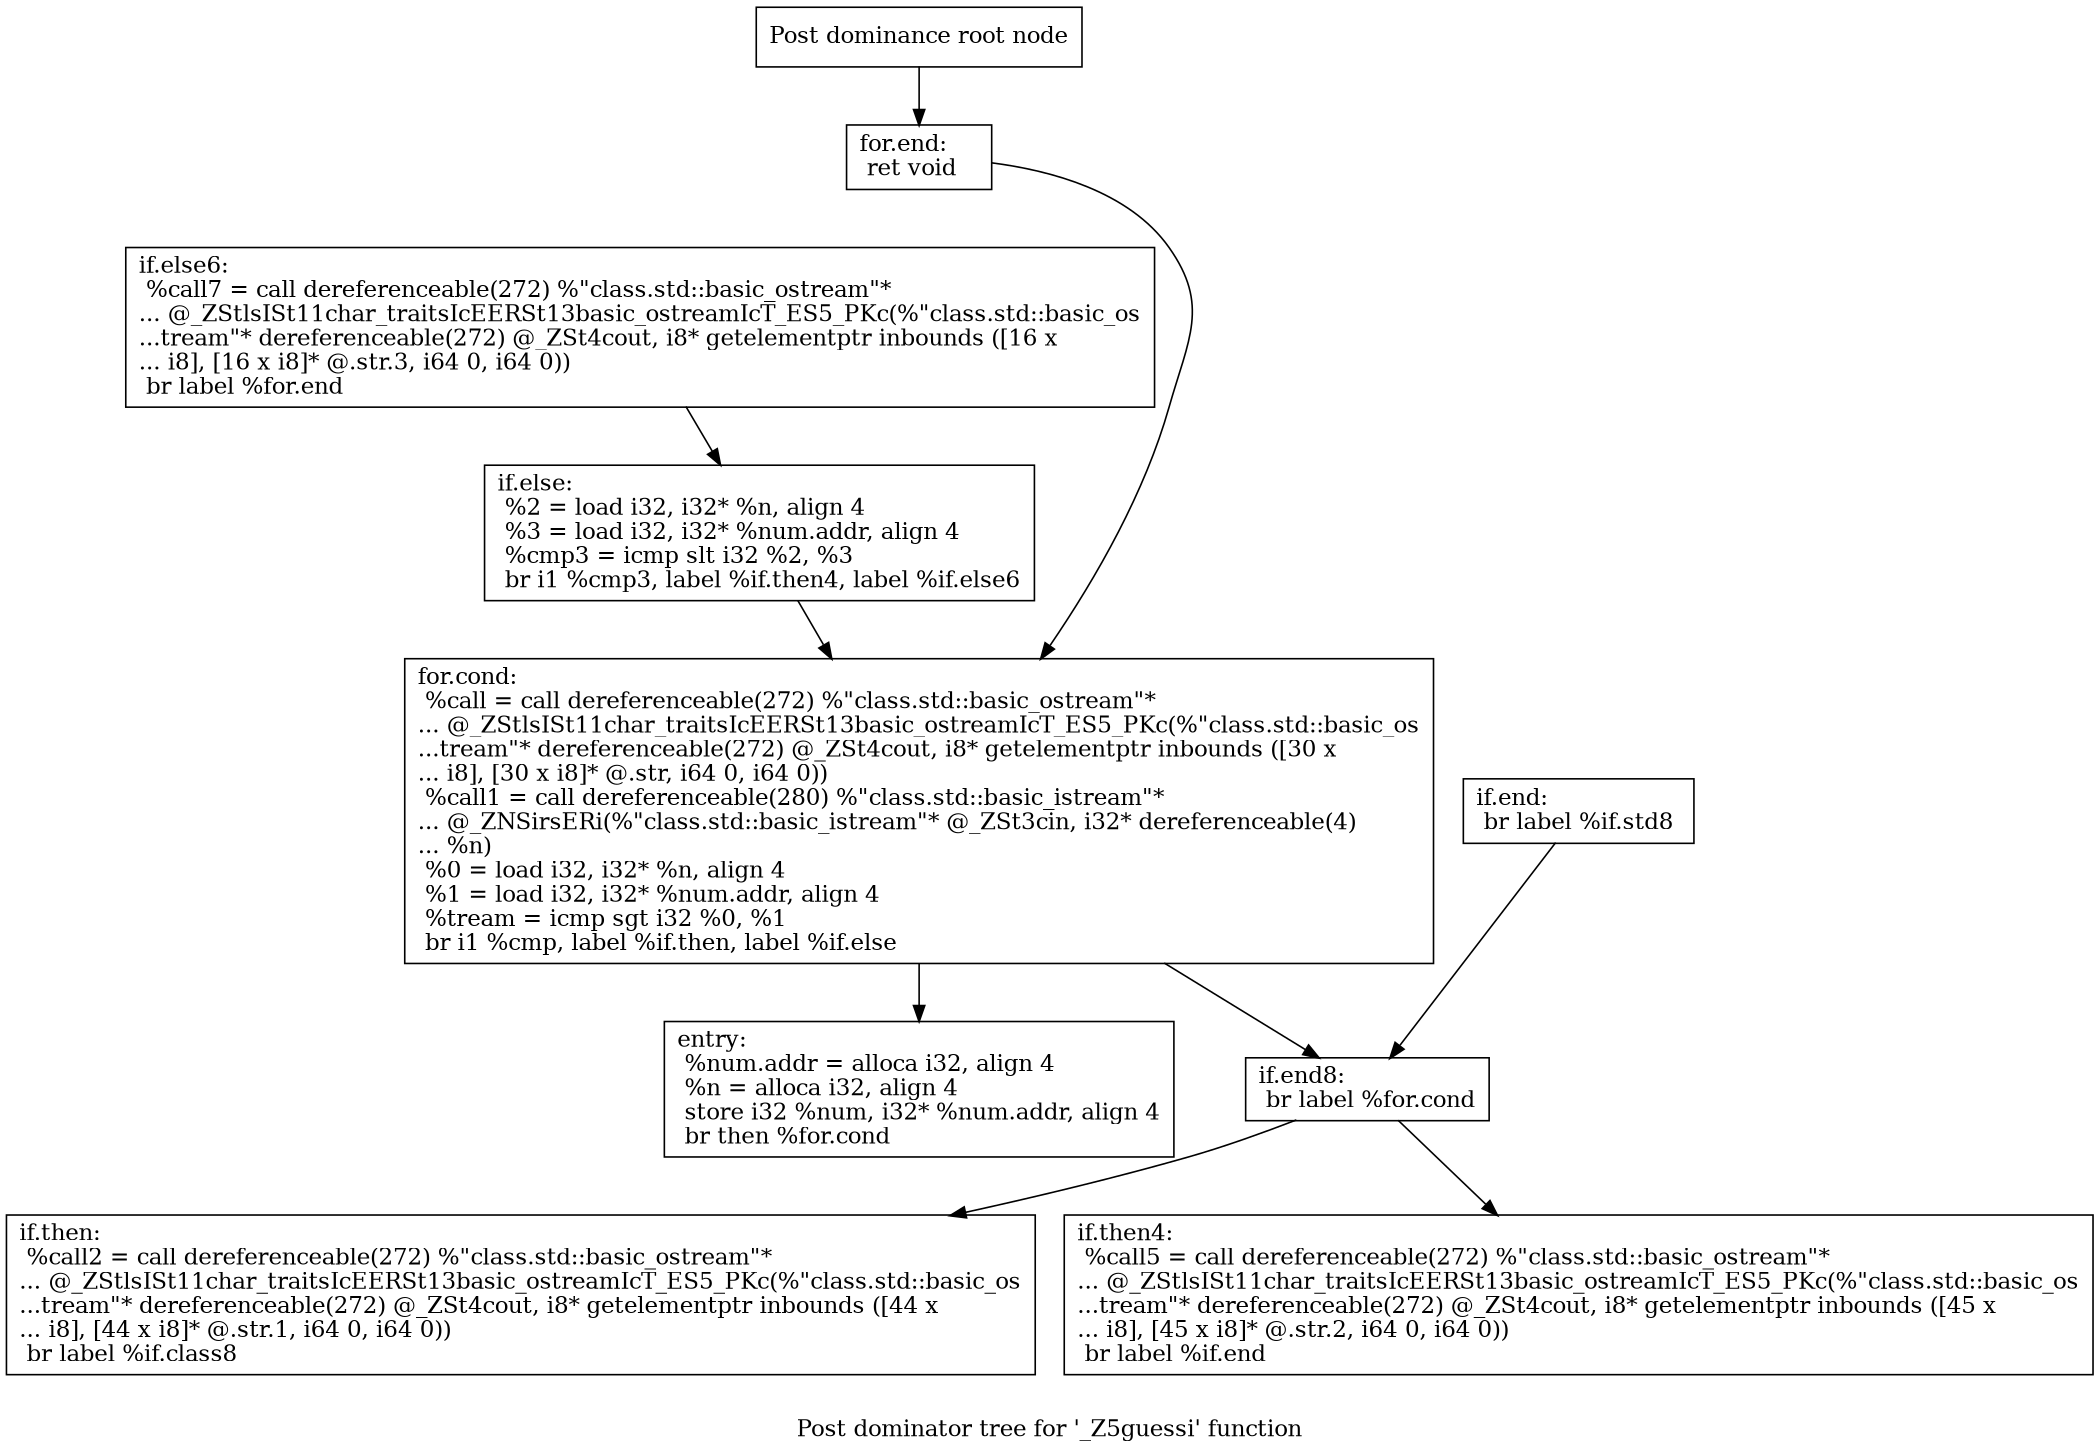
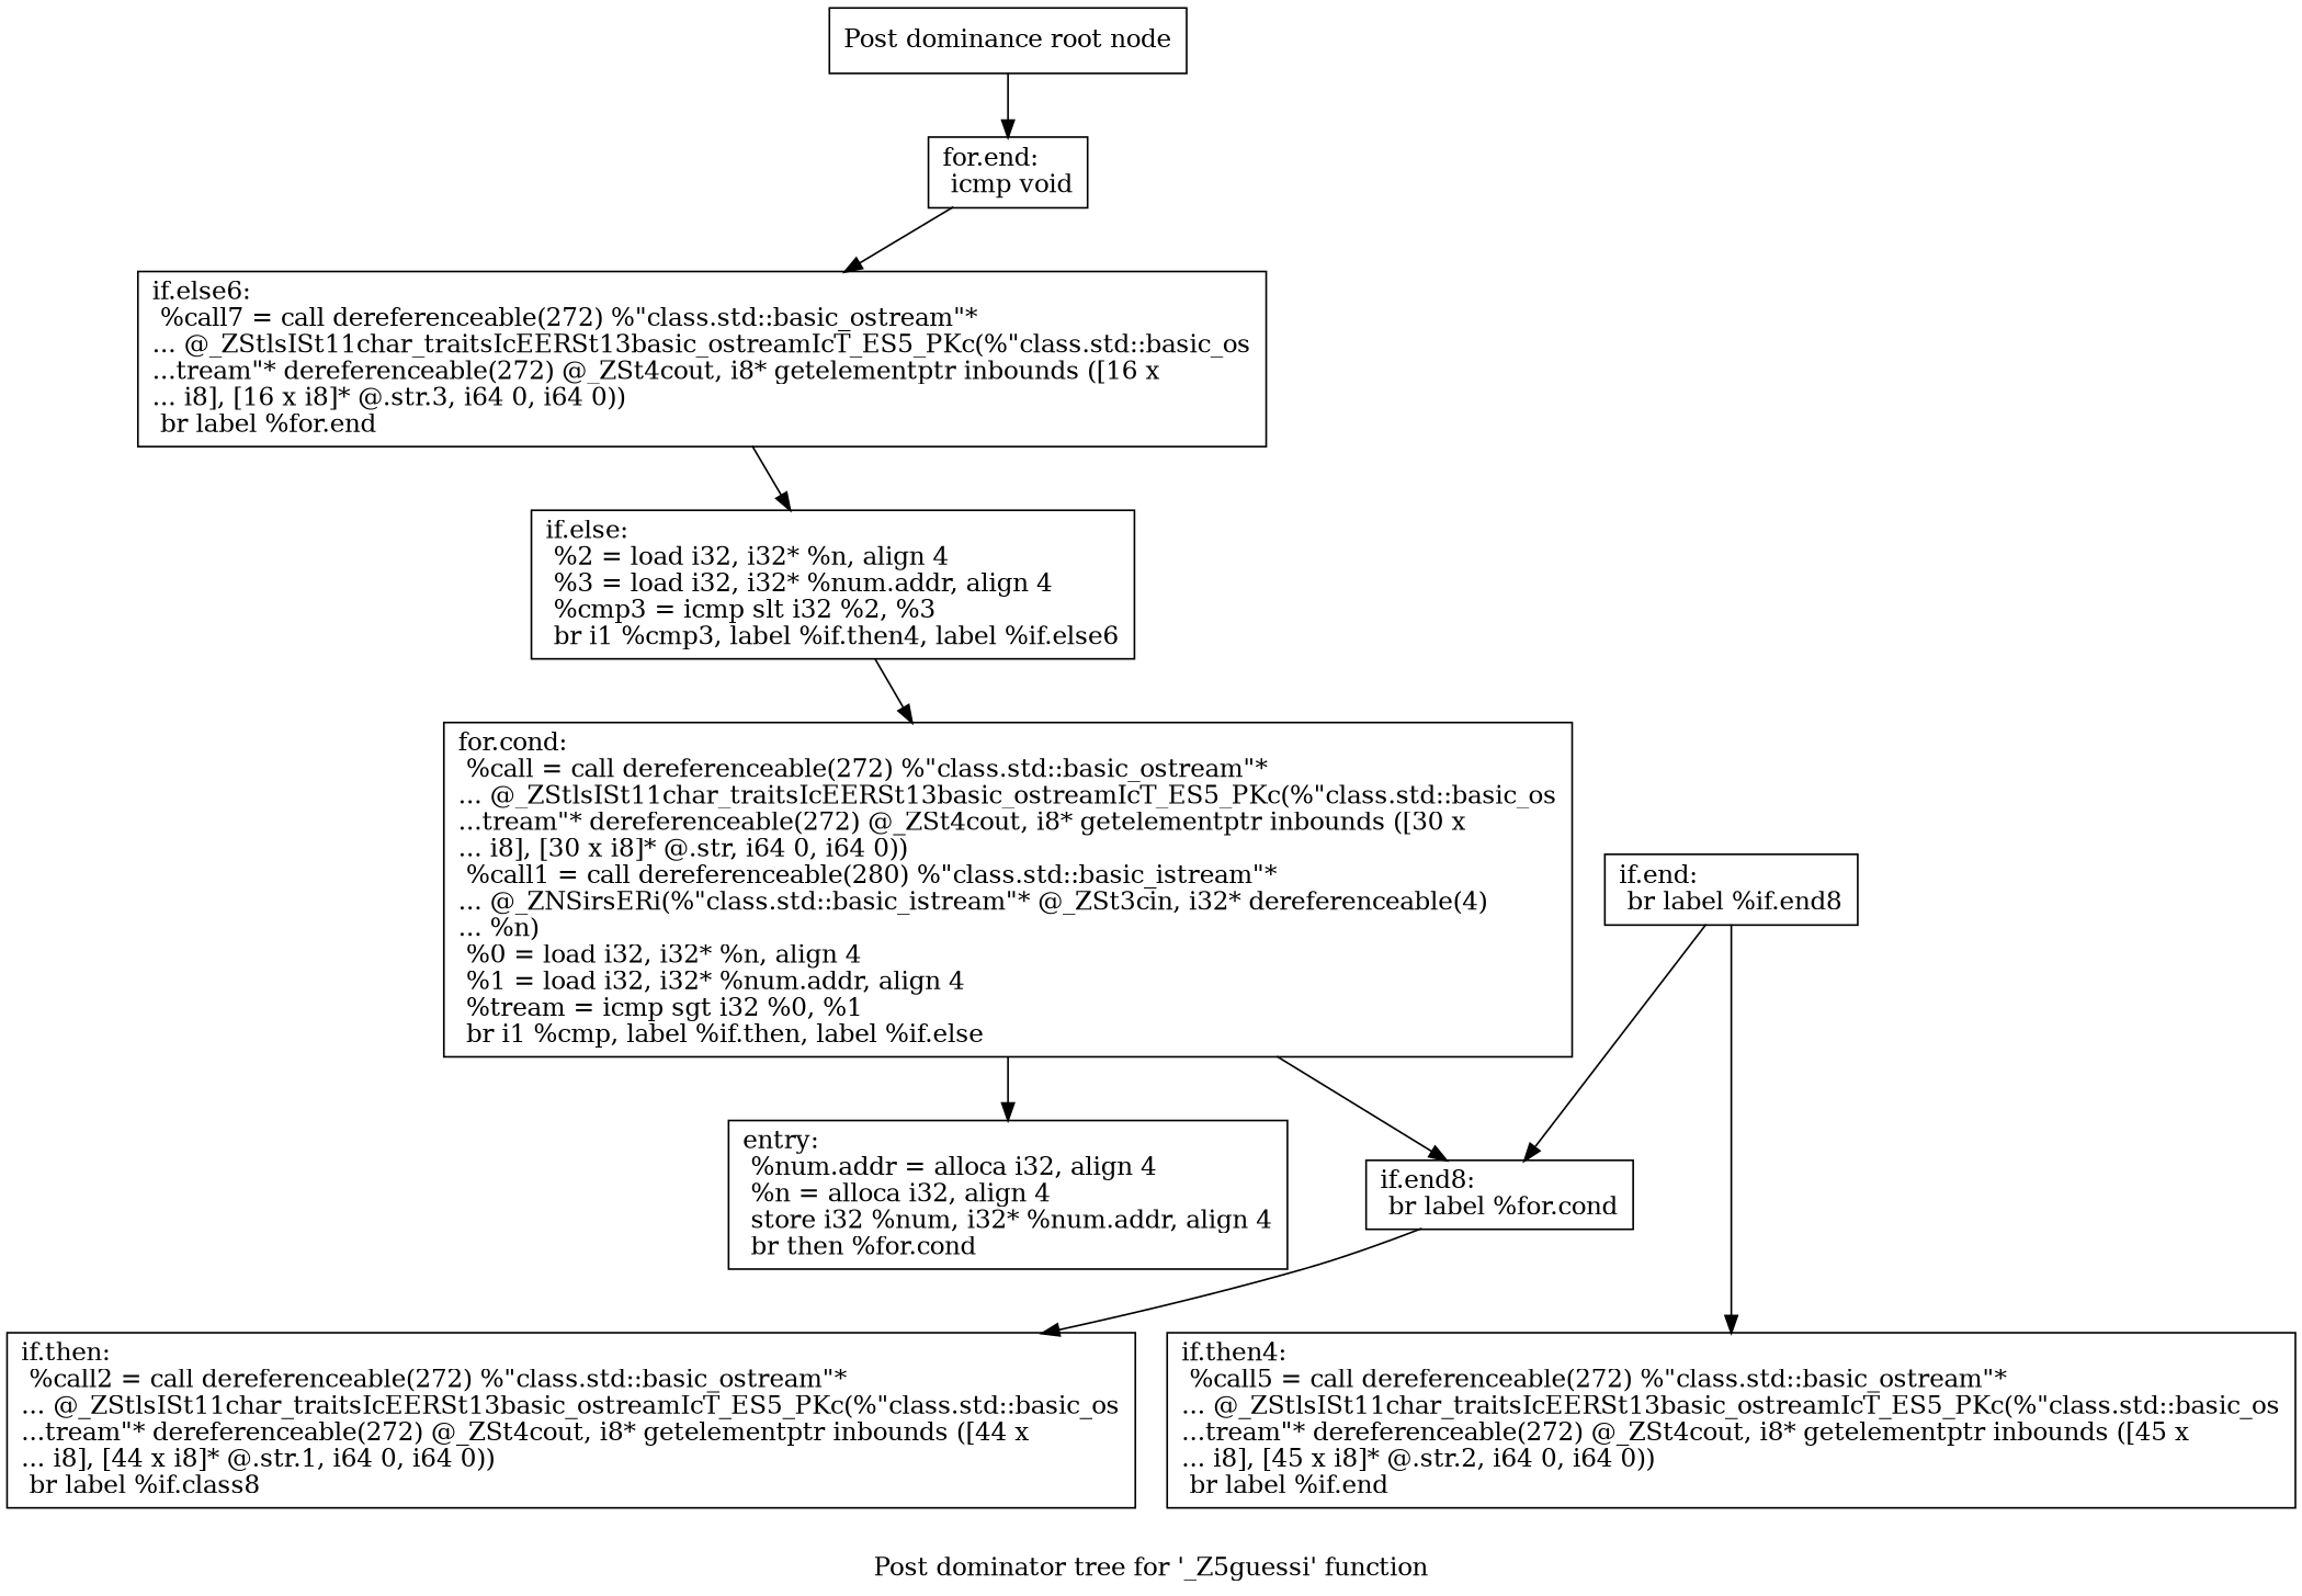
  digraph {
    label="Post dominator tree for '_Z5guessi' function"
    node [shape=record]
    n1 [label="{Post dominance root node}"]
-   n2 [label="{for.end:                                          \l  ret void\l}"]
+   n2 [label="{for.end:                                          \l  icmp void\l}"]
    n3 [label="{if.else6:                                         \l  %call7 = call dereferenceable(272) %\"class.std::basic_ostream\"*\l... @_ZStlsISt11char_traitsIcEERSt13basic_ostreamIcT_ES5_PKc(%\"class.std::basic_os\l...tream\"* dereferenceable(272) @_ZSt4cout, i8* getelementptr inbounds ([16 x\l... i8], [16 x i8]* @.str.3, i64 0, i64 0))\l  br label %for.end\l}"]
    n4 [label="{if.else:                                          \l  %2 = load i32, i32* %n, align 4\l  %3 = load i32, i32* %num.addr, align 4\l  %cmp3 = icmp slt i32 %2, %3\l  br i1 %cmp3, label %if.then4, label %if.else6\l}"]
    n5 [label="{for.cond:                                         \l  %call = call dereferenceable(272) %\"class.std::basic_ostream\"*\l... @_ZStlsISt11char_traitsIcEERSt13basic_ostreamIcT_ES5_PKc(%\"class.std::basic_os\l...tream\"* dereferenceable(272) @_ZSt4cout, i8* getelementptr inbounds ([30 x\l... i8], [30 x i8]* @.str, i64 0, i64 0))\l  %call1 = call dereferenceable(280) %\"class.std::basic_istream\"*\l... @_ZNSirsERi(%\"class.std::basic_istream\"* @_ZSt3cin, i32* dereferenceable(4)\l... %n)\l  %0 = load i32, i32* %n, align 4\l  %1 = load i32, i32* %num.addr, align 4\l  %tream = icmp sgt i32 %0, %1\l  br i1 %cmp, label %if.then, label %if.else\l}"]
    n6 [label="{entry:\l  %num.addr = alloca i32, align 4\l  %n = alloca i32, align 4\l  store i32 %num, i32* %num.addr, align 4\l  br then %for.cond\l}"]
    n7 [label="{if.end8:                                          \l  br label %for.cond\l}"]
    n8 [label="{if.then:                                          \l  %call2 = call dereferenceable(272) %\"class.std::basic_ostream\"*\l... @_ZStlsISt11char_traitsIcEERSt13basic_ostreamIcT_ES5_PKc(%\"class.std::basic_os\l...tream\"* dereferenceable(272) @_ZSt4cout, i8* getelementptr inbounds ([44 x\l... i8], [44 x i8]* @.str.1, i64 0, i64 0))\l  br label %if.class8\l}"]
-   n9 [label="{if.end:                                           \l  br label %if.std8\l}"]
+   n9 [label="{if.end:                                           \l  br label %if.end8\l}"]
    n10 [label="{if.then4:                                         \l  %call5 = call dereferenceable(272) %\"class.std::basic_ostream\"*\l... @_ZStlsISt11char_traitsIcEERSt13basic_ostreamIcT_ES5_PKc(%\"class.std::basic_os\l...tream\"* dereferenceable(272) @_ZSt4cout, i8* getelementptr inbounds ([45 x\l... i8], [45 x i8]* @.str.2, i64 0, i64 0))\l  br label %if.end\l}"]
    n1 -> n2
-   n2 -> n5
+   n2 -> n3
    n3 -> n4
    n4 -> n5
    n5 -> n6
    n5 -> n7
    n7 -> n8
    n9 -> n7
-   n7 -> n10
+   n9 -> n10
  }
